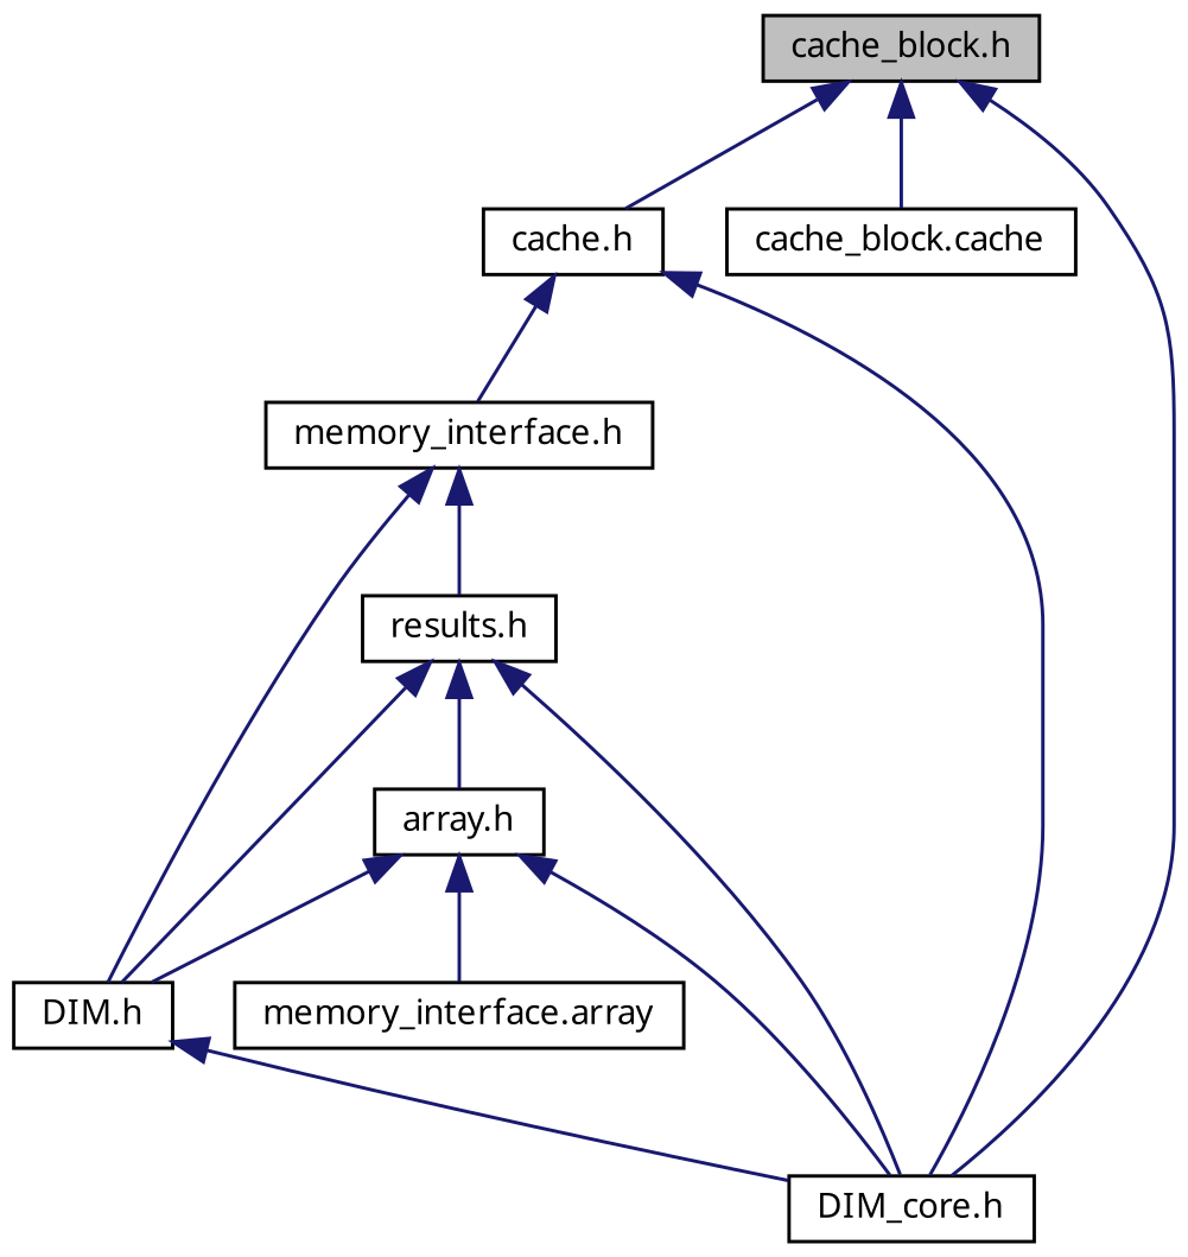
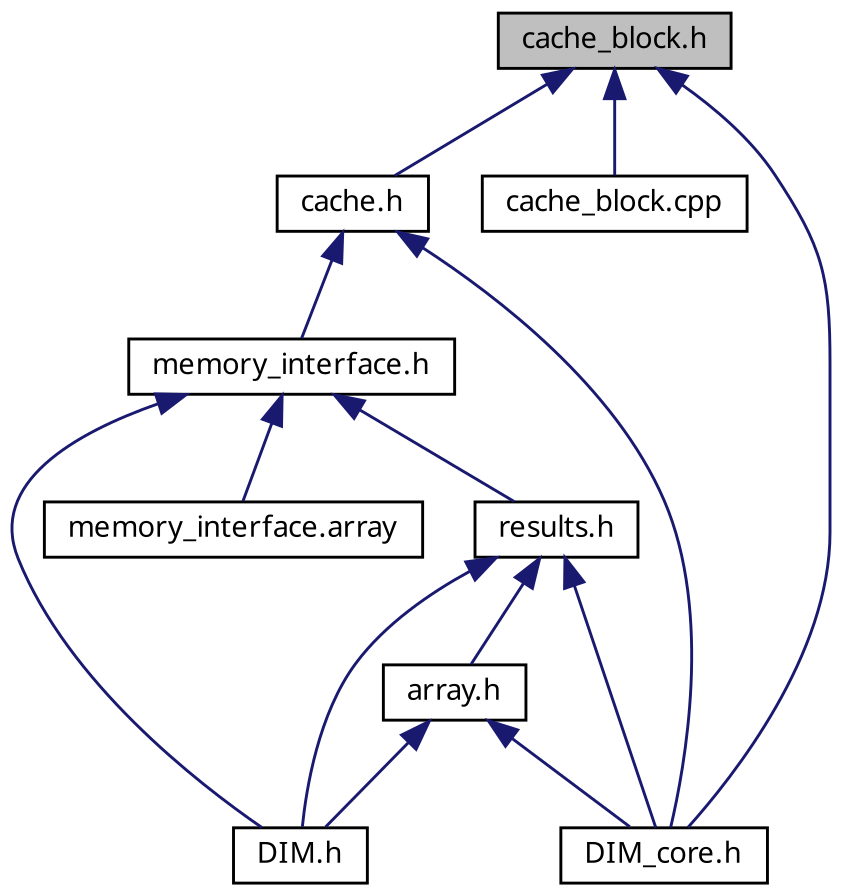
  digraph {
    fontname="Noto Sans"
    node [color=black fillcolor=white fontname="Noto Sans" fontsize=10 shape=record style=filled]
    edge [color=midnightblue dir=back fontname="Noto Sans" fontsize=10 labelfontname=Helvetica labelfontsize=10 style=solid]
    n1 [fillcolor=grey75 fontcolor=black height=0.2 label="cache_block.h" width=0.4]
    n2 [height=0.2 label="cache.h" width=0.4]
-   n3 [height=0.2 label="cache_block.cache" width=0.4]
+   n3 [height=0.2 label="cache_block.cpp" width=0.4]
    n4 [height=0.2 label="DIM_core.h" width=0.4]
    n5 [height=0.2 label="memory_interface.h" width=0.4]
    n6 [height=0.2 label="results.h" width=0.4]
    n7 [height=0.2 label="DIM.h" width=0.4]
    n8 [height=0.2 label="memory_interface.array" width=0.4]
    n9 [height=0.2 label="array.h" width=0.4]
    n1 -> n2
    n1 -> n3
    n1 -> n4
    n2 -> n4
    n2 -> n5
    n5 -> n6
    n5 -> n7
-   n9 -> n8
+   n5 -> n8
    n6 -> n4
    n6 -> n7
    n6 -> n9
-   n7 -> n4
    n9 -> n4
    n9 -> n7
  }
